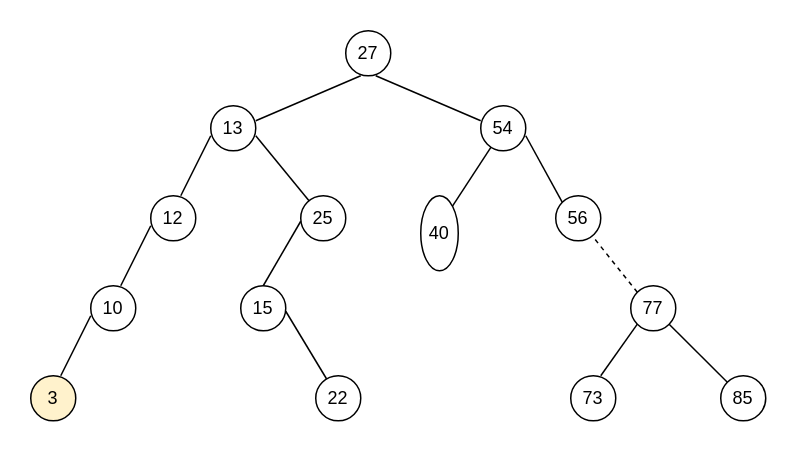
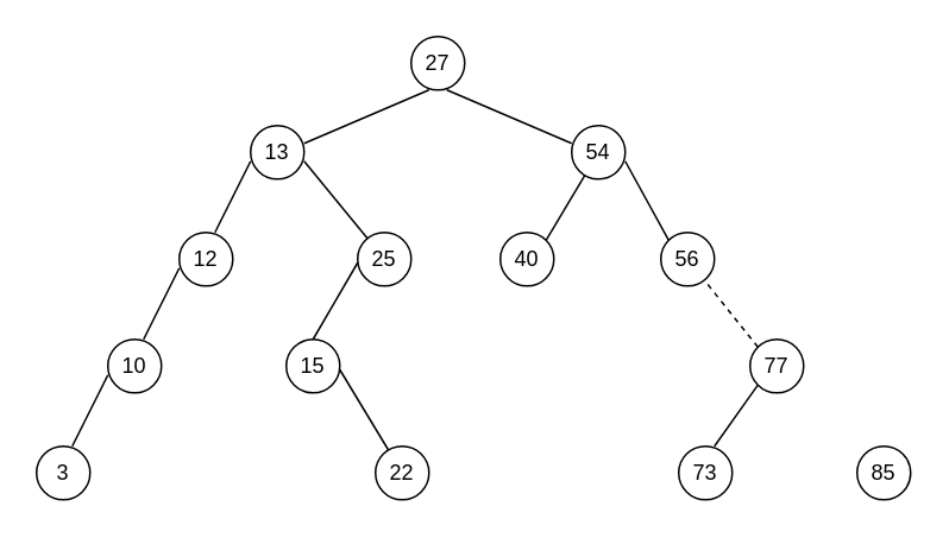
  <mxCell id="0" />
  <mxCell id="1" parent="0" />
  <mxCell id="2" value="27" style="ellipse;whiteSpace=wrap;html=1;aspect=fixed;" parent="1" vertex="1"><mxGeometry x="230" y="20" width="30" height="30" as="geometry" /></mxCell>
  <mxCell id="3" value="" style="endArrow=none;html=1;rounded=0;" parent="1" edge="1"><mxGeometry width="50" height="50" relative="1" as="geometry"><mxPoint x="170" y="80" as="sourcePoint" /><mxPoint x="240" y="50" as="targetPoint" /></mxGeometry></mxCell>
  <mxCell id="4" value="" style="endArrow=none;html=1;rounded=0;" parent="1" edge="1"><mxGeometry width="50" height="50" relative="1" as="geometry"><mxPoint x="320" y="80" as="sourcePoint" /><mxPoint x="250" y="50" as="targetPoint" /></mxGeometry></mxCell>
  <mxCell id="5" value="13" style="ellipse;whiteSpace=wrap;html=1;aspect=fixed;" parent="1" vertex="1"><mxGeometry x="140" y="70" width="30" height="30" as="geometry" /></mxCell>
  <mxCell id="6" value="54" style="ellipse;whiteSpace=wrap;html=1;aspect=fixed;" parent="1" vertex="1"><mxGeometry x="320" y="70" width="30" height="30" as="geometry" /></mxCell>
  <mxCell id="7" value="12" style="ellipse;whiteSpace=wrap;html=1;aspect=fixed;" parent="1" vertex="1"><mxGeometry x="100" y="130" width="30" height="30" as="geometry" /></mxCell>
  <mxCell id="8" value="56" style="ellipse;whiteSpace=wrap;html=1;aspect=fixed;" parent="1" vertex="1"><mxGeometry x="370" y="130" width="30" height="30" as="geometry" /></mxCell>
  <mxCell id="9" value="10" style="ellipse;whiteSpace=wrap;html=1;aspect=fixed;" parent="1" vertex="1"><mxGeometry x="60" y="190" width="30" height="30" as="geometry" /></mxCell>
- <mxCell id="10" value="3" style="ellipse;whiteSpace=wrap;html=1;aspect=fixed;fillColor=#fff2cc;" parent="1" vertex="1"><mxGeometry x="20" y="250" width="30" height="30" as="geometry" /></mxCell>
+ <mxCell id="10" value="3" style="ellipse;whiteSpace=wrap;html=1;aspect=fixed;" parent="1" vertex="1"><mxGeometry x="20" y="250" width="30" height="30" as="geometry" /></mxCell>
  <mxCell id="11" value="25" style="ellipse;whiteSpace=wrap;html=1;aspect=fixed;" parent="1" vertex="1"><mxGeometry x="200" y="130" width="30" height="30" as="geometry" /></mxCell>
  <mxCell id="12" value="15" style="ellipse;whiteSpace=wrap;html=1;aspect=fixed;" parent="1" vertex="1"><mxGeometry x="160" y="190" width="30" height="30" as="geometry" /></mxCell>
  <mxCell id="13" value="22" style="ellipse;whiteSpace=wrap;html=1;aspect=fixed;" parent="1" vertex="1"><mxGeometry x="210" y="250" width="30" height="30" as="geometry" /></mxCell>
- <mxCell id="14" value="40" style="ellipse;whiteSpace=wrap;html=1;aspect=fixed;" parent="1" vertex="1"><mxGeometry x="280" y="130" width="25" height="50" as="geometry" /></mxCell>
+ <mxCell id="14" value="40" style="ellipse;whiteSpace=wrap;html=1;aspect=fixed;" parent="1" vertex="1"><mxGeometry x="280" y="130" width="30" height="30" as="geometry" /></mxCell>
  <mxCell id="15" value="77" style="ellipse;whiteSpace=wrap;html=1;aspect=fixed;" parent="1" vertex="1"><mxGeometry x="420" y="190" width="30" height="30" as="geometry" /></mxCell>
  <mxCell id="16" value="73" style="ellipse;whiteSpace=wrap;html=1;aspect=fixed;" parent="1" vertex="1"><mxGeometry x="380" y="250" width="30" height="30" as="geometry" /></mxCell>
  <mxCell id="17" value="85" style="ellipse;whiteSpace=wrap;html=1;aspect=fixed;" parent="1" vertex="1"><mxGeometry x="480" y="250" width="30" height="30" as="geometry" /></mxCell>
  <mxCell id="18" value="" style="endArrow=none;html=1;rounded=0;exitX=0.667;exitY=0;exitDx=0;exitDy=0;exitPerimeter=0;" parent="1" source="7" edge="1"><mxGeometry width="50" height="50" relative="1" as="geometry"><mxPoint x="70" y="120" as="sourcePoint" /><mxPoint x="140" y="90" as="targetPoint" /></mxGeometry></mxCell>
  <mxCell id="19" value="" style="endArrow=none;html=1;rounded=0;exitX=0.667;exitY=0;exitDx=0;exitDy=0;exitPerimeter=0;" parent="1" edge="1"><mxGeometry width="50" height="50" relative="1" as="geometry"><mxPoint x="80" y="190" as="sourcePoint" /><mxPoint x="100" y="150" as="targetPoint" /></mxGeometry></mxCell>
  <mxCell id="20" value="" style="endArrow=none;html=1;rounded=0;exitX=0.667;exitY=0;exitDx=0;exitDy=0;exitPerimeter=0;" parent="1" edge="1"><mxGeometry width="50" height="50" relative="1" as="geometry"><mxPoint x="40" y="250" as="sourcePoint" /><mxPoint x="60" y="210" as="targetPoint" /></mxGeometry></mxCell>
  <mxCell id="21" value="" style="endArrow=none;html=1;rounded=0;" parent="1" source="11" edge="1"><mxGeometry width="50" height="50" relative="1" as="geometry"><mxPoint x="150" y="130" as="sourcePoint" /><mxPoint x="170" y="90" as="targetPoint" /></mxGeometry></mxCell>
  <mxCell id="22" value="" style="endArrow=none;html=1;rounded=0;exitX=0.5;exitY=0;exitDx=0;exitDy=0;" parent="1" source="12" edge="1"><mxGeometry width="50" height="50" relative="1" as="geometry"><mxPoint x="236" y="190" as="sourcePoint" /><mxPoint x="200" y="147" as="targetPoint" /></mxGeometry></mxCell>
  <mxCell id="23" value="" style="endArrow=none;html=1;rounded=0;" parent="1" source="13" edge="1"><mxGeometry width="50" height="50" relative="1" as="geometry"><mxPoint x="165" y="250" as="sourcePoint" /><mxPoint x="190" y="207" as="targetPoint" /></mxGeometry></mxCell>
  <mxCell id="24" value="" style="endArrow=none;html=1;rounded=0;exitX=1;exitY=0;exitDx=0;exitDy=0;" parent="1" source="14" target="6" edge="1"><mxGeometry width="50" height="50" relative="1" as="geometry"><mxPoint x="302.5" y="143" as="sourcePoint" /><mxPoint x="327.5" y="100" as="targetPoint" /></mxGeometry></mxCell>
  <mxCell id="25" value="" style="endArrow=none;html=1;rounded=0;exitX=0;exitY=0;exitDx=0;exitDy=0;" parent="1" source="8" edge="1"><mxGeometry width="50" height="50" relative="1" as="geometry"><mxPoint x="386" y="133" as="sourcePoint" /><mxPoint x="350" y="90" as="targetPoint" /></mxGeometry></mxCell>
  <mxCell id="26" value="" style="endArrow=none;html=1;rounded=0;exitX=0;exitY=0;exitDx=0;exitDy=0;dashed=1;" parent="1" source="15" target="8" edge="1"><mxGeometry width="50" height="50" relative="1" as="geometry"><mxPoint x="425" y="190" as="sourcePoint" /><mxPoint x="400" y="151" as="targetPoint" /></mxGeometry></mxCell>
- <mxCell id="27" value="" style="endArrow=none;html=1;rounded=0;exitX=0;exitY=0;exitDx=0;exitDy=0;" parent="1" source="17" target="15" edge="1"><mxGeometry width="50" height="50" relative="1" as="geometry"><mxPoint x="480" y="250" as="sourcePoint" /><mxPoint x="450" y="213" as="targetPoint" /></mxGeometry></mxCell>
  <mxCell id="28" value="" style="endArrow=none;html=1;rounded=0;exitX=0.667;exitY=0;exitDx=0;exitDy=0;exitPerimeter=0;entryX=0;entryY=1;entryDx=0;entryDy=0;" parent="1" source="16" target="15" edge="1"><mxGeometry width="50" height="50" relative="1" as="geometry"><mxPoint x="458" y="250" as="sourcePoint" /><mxPoint x="420" y="212" as="targetPoint" /></mxGeometry></mxCell>
